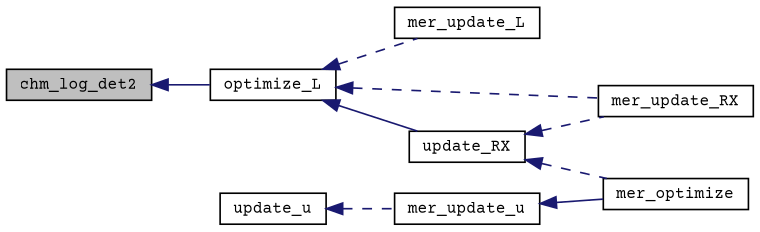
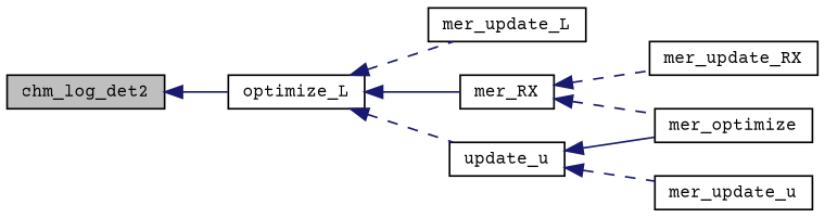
  digraph {
    fontname="Courier Prime"
    rankdir=LR
    node [color=black fillcolor=white fontname="Courier Prime" fontsize=10 shape=record style=filled]
    edge [color=midnightblue dir=back fontname="Courier Prime" fontsize=10 labelfontname="FreeSans.ttf" labelfontsize=10 style=dashed]
    n1 [fillcolor=grey75 fontcolor=black height=0.2 label=chm_log_det2 width=0.4]
    n2 [height=0.2 label=optimize_L width=0.4]
    n3 [height=0.2 label=mer_update_L width=0.4]
-   n4 [height=0.2 label=update_RX width=0.4]
+   n4 [height=0.2 label=mer_RX width=0.4]
    n5 [height=0.2 label=update_u width=0.4]
    n6 [height=0.2 label=mer_optimize width=0.4]
    n7 [height=0.2 label=mer_update_RX width=0.4]
    n8 [height=0.2 label=mer_update_u width=0.4]
    n1 -> n2 [style=solid]
    n2 -> n3
    n2 -> n4 [style=solid]
-   n2 -> n7
+   n2 -> n5
    n4 -> n6
    n4 -> n7
-   n8 -> n6 [style=solid]
+   n5 -> n6 [style=solid]
    n5 -> n8
  }
